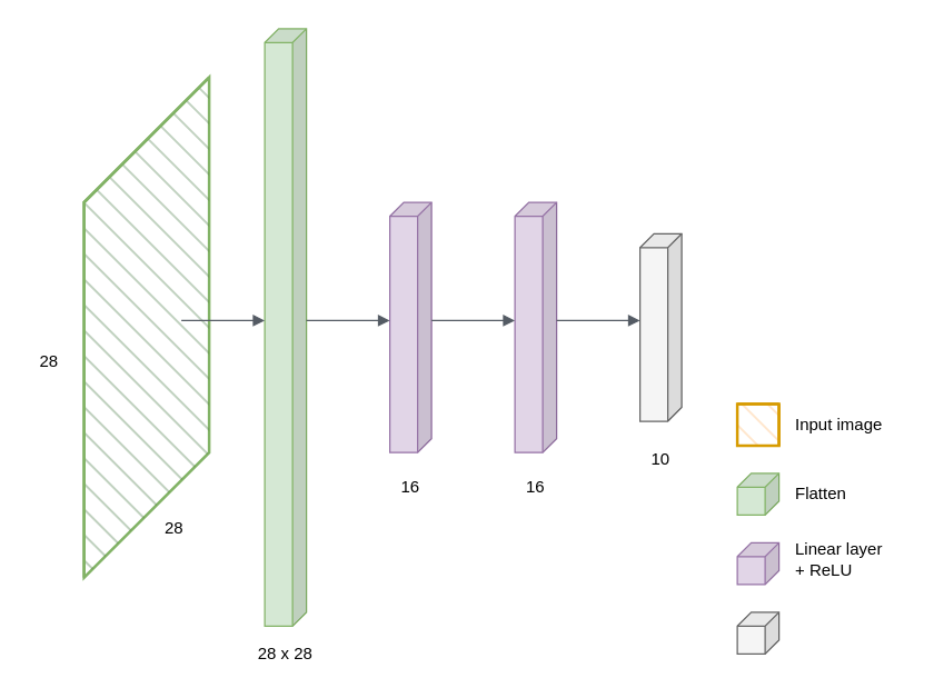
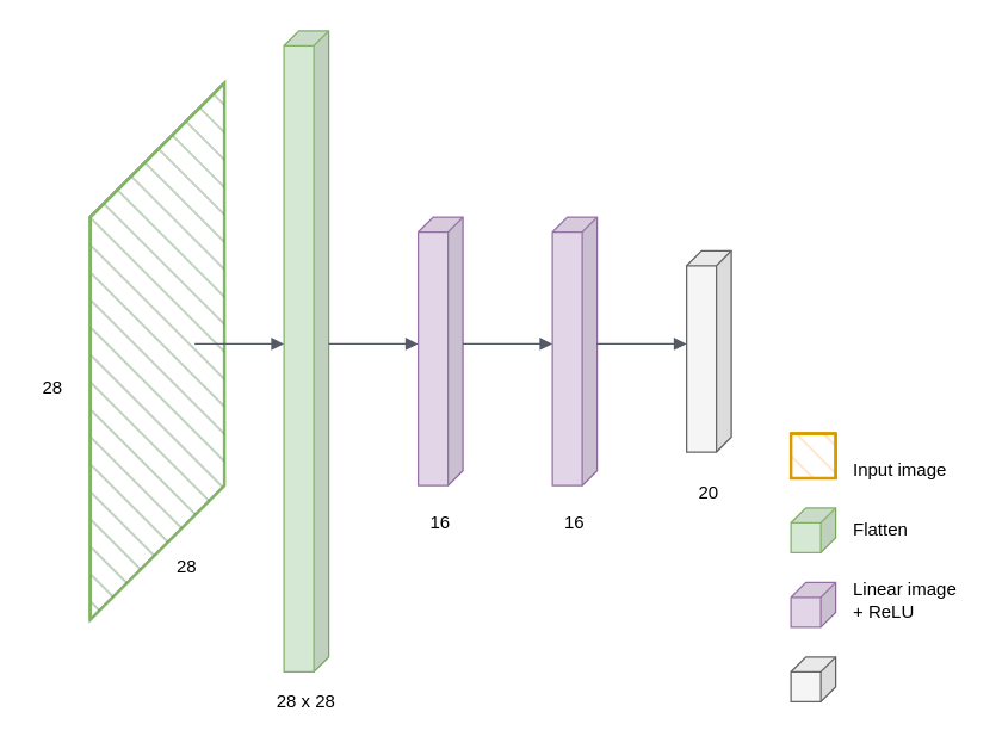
  <mxCell id="0" />
  <mxCell id="1" parent="0" />
  <mxCell id="2" value="" style="group" vertex="1" connectable="0" parent="1"><mxGeometry x="20" y="20" width="630" height="460" as="geometry" /></mxCell>
  <mxCell id="3" value="" style="shape=cube;whiteSpace=wrap;html=1;boundedLbl=1;backgroundOutline=1;darkOpacity=0.05;darkOpacity2=0.1;flipH=1;size=90;fillColor=#d5e8d4;strokeColor=#82b366;fillStyle=hatch;strokeWidth=2;" vertex="1" parent="2"><mxGeometry x="40" y="35" width="90" height="360" as="geometry" /></mxCell>
  <mxCell id="4" value="" style="shape=cube;whiteSpace=wrap;html=1;boundedLbl=1;backgroundOutline=1;darkOpacity=0.05;darkOpacity2=0.1;flipH=1;size=10;fillColor=#d5e8d4;strokeColor=#82b366;" vertex="1" parent="2"><mxGeometry x="170" width="30" height="430" as="geometry" /></mxCell>
  <mxCell id="5" value="" style="shape=cube;whiteSpace=wrap;html=1;boundedLbl=1;backgroundOutline=1;darkOpacity=0.05;darkOpacity2=0.1;flipH=1;size=10;fillColor=#e1d5e7;strokeColor=#9673a6;" vertex="1" parent="2"><mxGeometry x="260" y="125" width="30" height="180" as="geometry" /></mxCell>
  <mxCell id="6" value="" style="shape=cube;whiteSpace=wrap;html=1;boundedLbl=1;backgroundOutline=1;darkOpacity=0.05;darkOpacity2=0.1;flipH=1;size=10;fillColor=#e1d5e7;strokeColor=#9673a6;" vertex="1" parent="2"><mxGeometry x="350" y="125" width="30" height="180" as="geometry" /></mxCell>
  <mxCell id="7" value="" style="shape=cube;whiteSpace=wrap;html=1;boundedLbl=1;backgroundOutline=1;darkOpacity=0.05;darkOpacity2=0.1;flipH=1;size=10;fillColor=#f5f5f5;fontColor=#333333;strokeColor=#666666;" vertex="1" parent="2"><mxGeometry x="440" y="147.5" width="30" height="135" as="geometry" /></mxCell>
  <mxCell id="8" value="" style="edgeStyle=orthogonalEdgeStyle;html=1;endArrow=block;elbow=vertical;startArrow=none;endFill=1;strokeColor=#545B64;rounded=0;" edge="1" parent="2"><mxGeometry width="100" relative="1" as="geometry"><mxPoint x="200" y="210" as="sourcePoint" /><mxPoint x="260" y="210" as="targetPoint" /></mxGeometry></mxCell>
  <mxCell id="9" value="" style="edgeStyle=orthogonalEdgeStyle;html=1;endArrow=block;elbow=vertical;startArrow=none;endFill=1;strokeColor=#545B64;rounded=0;" edge="1" parent="2"><mxGeometry width="100" relative="1" as="geometry"><mxPoint x="290" y="210" as="sourcePoint" /><mxPoint x="350" y="210" as="targetPoint" /></mxGeometry></mxCell>
  <mxCell id="10" value="" style="edgeStyle=orthogonalEdgeStyle;html=1;endArrow=block;elbow=vertical;startArrow=none;endFill=1;strokeColor=#545B64;rounded=0;" edge="1" parent="2"><mxGeometry width="100" relative="1" as="geometry"><mxPoint x="380" y="210" as="sourcePoint" /><mxPoint x="440" y="210" as="targetPoint" /></mxGeometry></mxCell>
  <mxCell id="11" value="" style="edgeStyle=orthogonalEdgeStyle;html=1;endArrow=block;elbow=vertical;startArrow=none;endFill=1;strokeColor=#545B64;rounded=0;" edge="1" parent="2"><mxGeometry width="100" relative="1" as="geometry"><mxPoint x="110" y="210" as="sourcePoint" /><mxPoint x="170" y="210" as="targetPoint" /></mxGeometry></mxCell>
  <mxCell id="12" value="28" style="text;html=1;strokeColor=none;fillColor=none;align=center;verticalAlign=middle;whiteSpace=wrap;rounded=0;" vertex="1" parent="2"><mxGeometry x="90" y="350" width="30" height="20" as="geometry" /></mxCell>
  <mxCell id="13" value="28" style="text;html=1;strokeColor=none;fillColor=none;align=center;verticalAlign=middle;whiteSpace=wrap;rounded=0;" vertex="1" parent="2"><mxGeometry y="230" width="30" height="20" as="geometry" /></mxCell>
  <mxCell id="14" value="28 x 28" style="text;html=1;strokeColor=none;fillColor=none;align=center;verticalAlign=middle;whiteSpace=wrap;rounded=0;" vertex="1" parent="2"><mxGeometry x="160" y="440" width="50" height="20" as="geometry" /></mxCell>
  <mxCell id="15" value="16" style="text;html=1;strokeColor=none;fillColor=none;align=center;verticalAlign=middle;whiteSpace=wrap;rounded=0;" vertex="1" parent="2"><mxGeometry x="260" y="320" width="30" height="20" as="geometry" /></mxCell>
  <mxCell id="16" value="16" style="text;html=1;strokeColor=none;fillColor=none;align=center;verticalAlign=middle;whiteSpace=wrap;rounded=0;" vertex="1" parent="2"><mxGeometry x="350" y="320" width="30" height="20" as="geometry" /></mxCell>
- <mxCell id="17" value="10" style="text;html=1;strokeColor=none;fillColor=none;align=center;verticalAlign=middle;whiteSpace=wrap;rounded=0;" vertex="1" parent="2"><mxGeometry x="440" y="300" width="30" height="20" as="geometry" /></mxCell>
+ <mxCell id="17" value="20" style="text;html=1;strokeColor=none;fillColor=none;align=center;verticalAlign=middle;whiteSpace=wrap;rounded=0;" vertex="1" parent="2"><mxGeometry x="440" y="300" width="30" height="20" as="geometry" /></mxCell>
  <mxCell id="18" value="" style="shape=cube;whiteSpace=wrap;html=1;boundedLbl=1;backgroundOutline=1;darkOpacity=0.05;darkOpacity2=0.1;flipH=1;size=0;fillColor=#ffe6cc;strokeColor=#d79b00;fillStyle=hatch;strokeWidth=2;" vertex="1" parent="2"><mxGeometry x="510" y="270" width="30" height="30" as="geometry" /></mxCell>
  <mxCell id="19" value="" style="shape=cube;whiteSpace=wrap;html=1;boundedLbl=1;backgroundOutline=1;darkOpacity=0.05;darkOpacity2=0.1;flipH=1;size=10;fillColor=#d5e8d4;strokeColor=#82b366;" vertex="1" parent="2"><mxGeometry x="510" y="320" width="30" height="30" as="geometry" /></mxCell>
  <mxCell id="20" value="" style="shape=cube;whiteSpace=wrap;html=1;boundedLbl=1;backgroundOutline=1;darkOpacity=0.05;darkOpacity2=0.1;flipH=1;size=10;fillColor=#e1d5e7;strokeColor=#9673a6;" vertex="1" parent="2"><mxGeometry x="510" y="370" width="30" height="30" as="geometry" /></mxCell>
  <mxCell id="21" value="" style="shape=cube;whiteSpace=wrap;html=1;boundedLbl=1;backgroundOutline=1;darkOpacity=0.05;darkOpacity2=0.1;flipH=1;size=10;fillColor=#f5f5f5;strokeColor=#666666;fontColor=#333333;" vertex="1" parent="2"><mxGeometry x="510" y="420" width="30" height="30" as="geometry" /></mxCell>
- <mxCell id="22" value="Input image" style="text;html=1;strokeColor=none;fillColor=none;align=left;verticalAlign=middle;whiteSpace=wrap;rounded=0;" vertex="1" parent="2"><mxGeometry x="550" y="270" width="70" height="30" as="geometry" /></mxCell>
+ <mxCell id="22" value="Input image" style="text;html=1;strokeColor=none;fillColor=none;align=left;verticalAlign=middle;whiteSpace=wrap;rounded=0;" vertex="1" parent="2"><mxGeometry x="550" y="280" width="70" height="30" as="geometry" /></mxCell>
  <mxCell id="23" value="Flatten" style="text;html=1;strokeColor=none;fillColor=none;align=left;verticalAlign=middle;whiteSpace=wrap;rounded=0;" vertex="1" parent="2"><mxGeometry x="550" y="320" width="70" height="30" as="geometry" /></mxCell>
- <mxCell id="24" value="Linear layer&lt;br&gt;+ ReLU" style="text;html=1;strokeColor=none;fillColor=none;align=left;verticalAlign=middle;whiteSpace=wrap;rounded=0;" vertex="1" parent="2"><mxGeometry x="550" y="367" width="80" height="30" as="geometry" /></mxCell>
+ <mxCell id="24" value="Linear image&lt;br&gt;+ ReLU" style="text;html=1;strokeColor=none;fillColor=none;align=left;verticalAlign=middle;whiteSpace=wrap;rounded=0;" vertex="1" parent="2"><mxGeometry x="550" y="367" width="80" height="30" as="geometry" /></mxCell>
